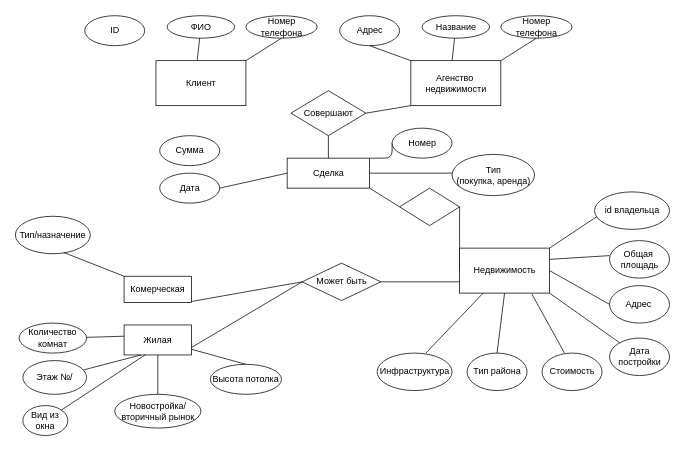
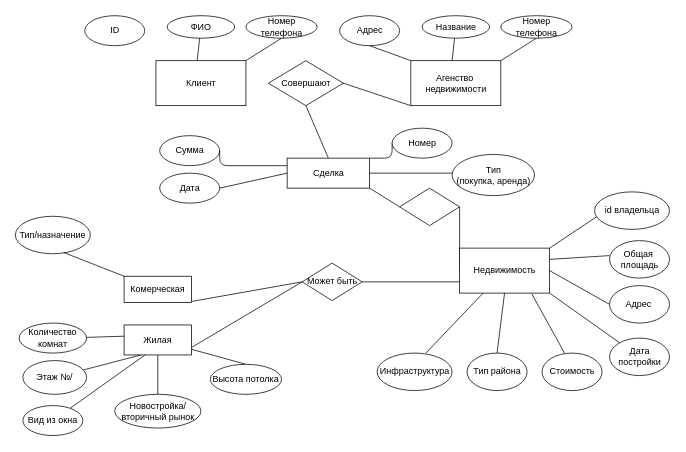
  <mxCell id="0" />
  <mxCell id="1" parent="0" />
  <mxCell id="2" value="Общая&amp;nbsp;&lt;br&gt;площадь" style="ellipse;whiteSpace=wrap;html=1;" vertex="1" parent="1"><mxGeometry x="812.5" y="320" width="80" height="50" as="geometry" /></mxCell>
  <mxCell id="3" value="Клиент" style="rounded=0;whiteSpace=wrap;html=1;" vertex="1" parent="1"><mxGeometry x="207.5" y="80" width="120" height="60" as="geometry" /></mxCell>
  <mxCell id="4" value="" style="endArrow=none;html=1;" edge="1" parent="1" source="5"><mxGeometry width="50" height="50" relative="1" as="geometry"><mxPoint x="262.5" y="80" as="sourcePoint" /><mxPoint x="262.5" y="30" as="targetPoint" /></mxGeometry></mxCell>
  <mxCell id="5" value="ФИО" style="ellipse;whiteSpace=wrap;html=1;" vertex="1" parent="1"><mxGeometry x="222.5" y="20" width="90" height="30" as="geometry" /></mxCell>
  <mxCell id="6" value="" style="endArrow=none;html=1;" edge="1" parent="1" target="5"><mxGeometry width="50" height="50" relative="1" as="geometry"><mxPoint x="262.5" y="80" as="sourcePoint" /><mxPoint x="262.5" y="30" as="targetPoint" /></mxGeometry></mxCell>
  <mxCell id="7" value="Номер телефона" style="ellipse;whiteSpace=wrap;html=1;" vertex="1" parent="1"><mxGeometry x="327.5" y="20" width="95" height="30" as="geometry" /></mxCell>
  <mxCell id="8" value="" style="endArrow=none;html=1;entryX=0.5;entryY=1;entryDx=0;entryDy=0;exitX=1;exitY=0;exitDx=0;exitDy=0;" edge="1" parent="1" source="3" target="7"><mxGeometry width="50" height="50" relative="1" as="geometry"><mxPoint x="272.5" y="90" as="sourcePoint" /><mxPoint x="275.886" y="59.99" as="targetPoint" /></mxGeometry></mxCell>
  <mxCell id="9" value="ID" style="ellipse;whiteSpace=wrap;html=1;" vertex="1" parent="1"><mxGeometry x="112.5" y="20" width="80" height="40" as="geometry" /></mxCell>
  <mxCell id="10" value="Агенство&amp;nbsp;&lt;br&gt;недвижимости" style="rounded=0;whiteSpace=wrap;html=1;" vertex="1" parent="1"><mxGeometry x="547.5" y="80" width="120" height="60" as="geometry" /></mxCell>
  <mxCell id="11" value="" style="endArrow=none;html=1;" edge="1" parent="1" source="12"><mxGeometry width="50" height="50" relative="1" as="geometry"><mxPoint x="602.5" y="80" as="sourcePoint" /><mxPoint x="602.5" y="30" as="targetPoint" /></mxGeometry></mxCell>
  <mxCell id="12" value="Название" style="ellipse;whiteSpace=wrap;html=1;" vertex="1" parent="1"><mxGeometry x="562.5" y="20" width="90" height="30" as="geometry" /></mxCell>
  <mxCell id="13" value="" style="endArrow=none;html=1;" edge="1" parent="1" target="12"><mxGeometry width="50" height="50" relative="1" as="geometry"><mxPoint x="602.5" y="80" as="sourcePoint" /><mxPoint x="602.5" y="30" as="targetPoint" /></mxGeometry></mxCell>
  <mxCell id="14" value="Номер телефона" style="ellipse;whiteSpace=wrap;html=1;" vertex="1" parent="1"><mxGeometry x="667.5" y="20" width="95" height="30" as="geometry" /></mxCell>
  <mxCell id="15" value="" style="endArrow=none;html=1;entryX=0.5;entryY=1;entryDx=0;entryDy=0;exitX=1;exitY=0;exitDx=0;exitDy=0;" edge="1" parent="1" source="10" target="14"><mxGeometry width="50" height="50" relative="1" as="geometry"><mxPoint x="612.5" y="90" as="sourcePoint" /><mxPoint x="615.886" y="59.99" as="targetPoint" /></mxGeometry></mxCell>
  <mxCell id="16" value="Адрес" style="ellipse;whiteSpace=wrap;html=1;" vertex="1" parent="1"><mxGeometry x="452.5" y="20" width="80" height="40" as="geometry" /></mxCell>
  <mxCell id="17" value="" style="endArrow=none;html=1;entryX=0.5;entryY=1;entryDx=0;entryDy=0;exitX=0;exitY=0;exitDx=0;exitDy=0;" edge="1" parent="1" source="10" target="16"><mxGeometry width="50" height="50" relative="1" as="geometry"><mxPoint x="532.5" y="160" as="sourcePoint" /><mxPoint x="582.5" y="110" as="targetPoint" /></mxGeometry></mxCell>
- <mxCell id="18" value="Совершают" style="rhombus;whiteSpace=wrap;html=1;" vertex="1" parent="1"><mxGeometry x="387.5" y="120" width="100" height="60" as="geometry" /></mxCell>
+ <mxCell id="18" value="Совершают" style="rhombus;whiteSpace=wrap;html=1;" vertex="1" parent="1"><mxGeometry x="357.5" y="80" width="100" height="60" as="geometry" /></mxCell>
  <mxCell id="19" value="" style="endArrow=none;html=1;entryX=0;entryY=1;entryDx=0;entryDy=0;exitX=1;exitY=0.5;exitDx=0;exitDy=0;" edge="1" parent="1" source="18" target="10"><mxGeometry width="50" height="50" relative="1" as="geometry"><mxPoint x="492.5" y="150" as="sourcePoint" /><mxPoint x="557.5" y="200" as="targetPoint" /></mxGeometry></mxCell>
  <mxCell id="20" value="" style="endArrow=none;html=1;entryX=0.5;entryY=1;entryDx=0;entryDy=0;exitX=0.5;exitY=0;exitDx=0;exitDy=0;" edge="1" parent="1" source="21" target="18"><mxGeometry width="50" height="50" relative="1" as="geometry"><mxPoint x="442.5" y="250" as="sourcePoint" /><mxPoint x="442.5" y="200" as="targetPoint" /></mxGeometry></mxCell>
  <mxCell id="21" value="Сделка" style="rounded=0;whiteSpace=wrap;html=1;" vertex="1" parent="1"><mxGeometry x="382.5" y="210" width="110" height="40" as="geometry" /></mxCell>
  <mxCell id="22" value="" style="endArrow=none;html=1;exitX=1;exitY=0;exitDx=0;exitDy=0;entryX=0;entryY=0.5;entryDx=0;entryDy=0;" edge="1" parent="1" source="21" target="23"><mxGeometry width="50" height="50" relative="1" as="geometry"><mxPoint x="512.5" y="230" as="sourcePoint" /><mxPoint x="532.5" y="210" as="targetPoint" /><Array as="points"><mxPoint x="522.5" y="210" /></Array></mxGeometry></mxCell>
  <mxCell id="23" value="Номер" style="ellipse;whiteSpace=wrap;html=1;" vertex="1" parent="1"><mxGeometry x="522.5" y="170" width="80" height="40" as="geometry" /></mxCell>
  <mxCell id="24" value="" style="rhombus;whiteSpace=wrap;html=1;" vertex="1" parent="1"><mxGeometry x="532.5" y="250" width="80" height="50" as="geometry" /></mxCell>
  <mxCell id="25" value="" style="endArrow=none;html=1;entryX=0;entryY=0.5;entryDx=0;entryDy=0;" edge="1" parent="1" target="24"><mxGeometry width="50" height="50" relative="1" as="geometry"><mxPoint x="492.5" y="250" as="sourcePoint" /><mxPoint x="542.5" y="200" as="targetPoint" /></mxGeometry></mxCell>
  <mxCell id="26" value="" style="endArrow=none;html=1;exitX=1;exitY=0.5;exitDx=0;exitDy=0;entryX=0;entryY=0.5;entryDx=0;entryDy=0;" edge="1" parent="1" source="24" target="27"><mxGeometry width="50" height="50" relative="1" as="geometry"><mxPoint x="622.5" y="310" as="sourcePoint" /><mxPoint x="662.5" y="275" as="targetPoint" /></mxGeometry></mxCell>
  <mxCell id="27" value="Недвижимость" style="rounded=0;whiteSpace=wrap;html=1;" vertex="1" parent="1"><mxGeometry x="612.5" y="330" width="120" height="60" as="geometry" /></mxCell>
  <mxCell id="28" value="" style="endArrow=none;html=1;exitX=1;exitY=0.25;exitDx=0;exitDy=0;" edge="1" parent="1" source="27"><mxGeometry width="50" height="50" relative="1" as="geometry"><mxPoint x="762.5" y="340" as="sourcePoint" /><mxPoint x="812.5" y="340" as="targetPoint" /></mxGeometry></mxCell>
  <mxCell id="29" value="Адрес&amp;nbsp;" style="ellipse;whiteSpace=wrap;html=1;" vertex="1" parent="1"><mxGeometry x="812.5" y="380" width="80" height="50" as="geometry" /></mxCell>
  <mxCell id="30" value="" style="endArrow=none;html=1;exitX=1;exitY=0.5;exitDx=0;exitDy=0;entryX=0;entryY=0.5;entryDx=0;entryDy=0;" edge="1" parent="1" source="27" target="29"><mxGeometry width="50" height="50" relative="1" as="geometry"><mxPoint x="747.5" y="350" as="sourcePoint" /><mxPoint x="822.5" y="350" as="targetPoint" /></mxGeometry></mxCell>
  <mxCell id="31" value="Дата&lt;br&gt;постройки" style="ellipse;whiteSpace=wrap;html=1;" vertex="1" parent="1"><mxGeometry x="812.5" y="450" width="80" height="50" as="geometry" /></mxCell>
  <mxCell id="32" value="" style="endArrow=none;html=1;entryX=1;entryY=1;entryDx=0;entryDy=0;" edge="1" parent="1" source="31" target="27"><mxGeometry width="50" height="50" relative="1" as="geometry"><mxPoint x="662.5" y="440" as="sourcePoint" /><mxPoint x="712.5" y="390" as="targetPoint" /></mxGeometry></mxCell>
  <mxCell id="33" value="Стоимость" style="ellipse;whiteSpace=wrap;html=1;" vertex="1" parent="1"><mxGeometry x="722.5" y="470" width="80" height="50" as="geometry" /></mxCell>
  <mxCell id="34" value="" style="endArrow=none;html=1;entryX=0.803;entryY=1.019;entryDx=0;entryDy=0;entryPerimeter=0;exitX=0.375;exitY=0;exitDx=0;exitDy=0;exitPerimeter=0;" edge="1" parent="1" source="33" target="27"><mxGeometry width="50" height="50" relative="1" as="geometry"><mxPoint x="662.5" y="450" as="sourcePoint" /><mxPoint x="712.5" y="400" as="targetPoint" /></mxGeometry></mxCell>
  <mxCell id="35" value="Тип района" style="ellipse;whiteSpace=wrap;html=1;" vertex="1" parent="1"><mxGeometry x="622.5" y="470" width="80" height="50" as="geometry" /></mxCell>
  <mxCell id="36" value="" style="endArrow=none;html=1;entryX=0.5;entryY=1;entryDx=0;entryDy=0;exitX=0.5;exitY=0;exitDx=0;exitDy=0;" edge="1" parent="1" source="35" target="27"><mxGeometry width="50" height="50" relative="1" as="geometry"><mxPoint x="662.5" y="450" as="sourcePoint" /><mxPoint x="712.5" y="400" as="targetPoint" /></mxGeometry></mxCell>
  <mxCell id="37" value="Инфраструктура" style="ellipse;whiteSpace=wrap;html=1;" vertex="1" parent="1"><mxGeometry x="502.5" y="470" width="100" height="50" as="geometry" /></mxCell>
  <mxCell id="38" value="" style="endArrow=none;html=1;" edge="1" parent="1" target="27"><mxGeometry width="50" height="50" relative="1" as="geometry"><mxPoint x="567.5" y="470" as="sourcePoint" /><mxPoint x="617.5" y="420" as="targetPoint" /></mxGeometry></mxCell>
  <mxCell id="39" value="" style="endArrow=none;html=1;entryX=0;entryY=0.75;entryDx=0;entryDy=0;" edge="1" parent="1" source="40" target="27"><mxGeometry width="50" height="50" relative="1" as="geometry"><mxPoint x="312.5" y="375" as="sourcePoint" /><mxPoint x="687.5" y="360" as="targetPoint" /></mxGeometry></mxCell>
- <mxCell id="40" value="Может быть" style="rhombus;whiteSpace=wrap;html=1;" vertex="1" parent="1"><mxGeometry x="402.5" y="350" width="105" height="50" as="geometry" /></mxCell>
+ <mxCell id="40" value="Может быть" style="rhombus;whiteSpace=wrap;html=1;" vertex="1" parent="1"><mxGeometry x="402.5" y="350" width="80" height="50" as="geometry" /></mxCell>
  <mxCell id="41" value="" style="endArrow=none;html=1;exitX=0.94;exitY=0.989;exitDx=0;exitDy=0;exitPerimeter=0;entryX=0;entryY=0.5;entryDx=0;entryDy=0;" edge="1" parent="1" source="42" target="40"><mxGeometry width="50" height="50" relative="1" as="geometry"><mxPoint x="265" y="472.5" as="sourcePoint" /><mxPoint x="362.5" y="330" as="targetPoint" /></mxGeometry></mxCell>
  <mxCell id="42" value="Комерческая" style="rounded=0;whiteSpace=wrap;html=1;" vertex="1" parent="1"><mxGeometry x="165" y="367.5" width="90" height="35" as="geometry" /></mxCell>
  <mxCell id="43" value="Жилая" style="rounded=0;whiteSpace=wrap;html=1;" vertex="1" parent="1"><mxGeometry x="165" y="432.5" width="90" height="40" as="geometry" /></mxCell>
  <mxCell id="44" value="" style="endArrow=none;html=1;exitX=1;exitY=0.75;exitDx=0;exitDy=0;entryX=0;entryY=0.5;entryDx=0;entryDy=0;" edge="1" parent="1" source="43" target="40"><mxGeometry width="50" height="50" relative="1" as="geometry"><mxPoint x="375" y="432.5" as="sourcePoint" /><mxPoint x="345" y="472.5" as="targetPoint" /></mxGeometry></mxCell>
  <mxCell id="45" value="" style="endArrow=none;html=1;" edge="1" parent="1" source="46"><mxGeometry width="50" height="50" relative="1" as="geometry"><mxPoint x="105" y="447.5" as="sourcePoint" /><mxPoint x="165" y="447.5" as="targetPoint" /></mxGeometry></mxCell>
  <mxCell id="46" value="Количество комнат" style="ellipse;whiteSpace=wrap;html=1;" vertex="1" parent="1"><mxGeometry x="25" y="430" width="90" height="40" as="geometry" /></mxCell>
  <mxCell id="47" value="Этаж №/" style="ellipse;whiteSpace=wrap;html=1;" vertex="1" parent="1"><mxGeometry x="30" y="480" width="85" height="45" as="geometry" /></mxCell>
  <mxCell id="48" value="" style="endArrow=none;html=1;entryX=0.25;entryY=1;entryDx=0;entryDy=0;" edge="1" parent="1" source="47" target="43"><mxGeometry width="50" height="50" relative="1" as="geometry"><mxPoint x="215" y="472.5" as="sourcePoint" /><mxPoint x="265" y="422.5" as="targetPoint" /></mxGeometry></mxCell>
- <mxCell id="49" value="Вид из окна" style="ellipse;whiteSpace=wrap;html=1;" vertex="1" parent="1"><mxGeometry x="30" y="540" width="60" height="40" as="geometry" /></mxCell>
+ <mxCell id="49" value="Вид из окна" style="ellipse;whiteSpace=wrap;html=1;" vertex="1" parent="1"><mxGeometry x="30" y="540" width="80" height="40" as="geometry" /></mxCell>
  <mxCell id="50" value="" style="endArrow=none;html=1;entryX=0.316;entryY=0.992;entryDx=0;entryDy=0;entryPerimeter=0;" edge="1" parent="1" source="49" target="43"><mxGeometry width="50" height="50" relative="1" as="geometry"><mxPoint x="215" y="472.5" as="sourcePoint" /><mxPoint x="205" y="472.5" as="targetPoint" /></mxGeometry></mxCell>
  <mxCell id="51" value="" style="endArrow=none;html=1;exitX=0.5;exitY=0;exitDx=0;exitDy=0;" edge="1" parent="1" source="52" target="43"><mxGeometry width="50" height="50" relative="1" as="geometry"><mxPoint x="209" y="542.5" as="sourcePoint" /><mxPoint x="265" y="492.5" as="targetPoint" /></mxGeometry></mxCell>
  <mxCell id="52" value="Высота потолка" style="ellipse;whiteSpace=wrap;html=1;" vertex="1" parent="1"><mxGeometry x="280" y="485" width="95" height="40" as="geometry" /></mxCell>
  <mxCell id="53" value="Тип/назначение" style="ellipse;whiteSpace=wrap;html=1;" vertex="1" parent="1"><mxGeometry x="20" y="287.5" width="100" height="50" as="geometry" /></mxCell>
  <mxCell id="54" value="" style="endArrow=none;html=1;entryX=0.646;entryY=0.968;entryDx=0;entryDy=0;entryPerimeter=0;exitX=0;exitY=0;exitDx=0;exitDy=0;" edge="1" parent="1" source="42" target="53"><mxGeometry width="50" height="50" relative="1" as="geometry"><mxPoint x="235" y="412.5" as="sourcePoint" /><mxPoint x="285" y="362.5" as="targetPoint" /></mxGeometry></mxCell>
  <mxCell id="55" value="" style="endArrow=none;html=1;exitX=1;exitY=0.5;exitDx=0;exitDy=0;" edge="1" parent="1" source="21"><mxGeometry width="50" height="50" relative="1" as="geometry"><mxPoint x="432.5" y="360" as="sourcePoint" /><mxPoint x="602.5" y="230" as="targetPoint" /></mxGeometry></mxCell>
  <mxCell id="56" value="" style="endArrow=none;html=1;" edge="1" parent="1"><mxGeometry width="50" height="50" relative="1" as="geometry"><mxPoint x="732.5" y="330" as="sourcePoint" /><mxPoint x="822.5" y="270" as="targetPoint" /></mxGeometry></mxCell>
  <mxCell id="57" value="id владельца" style="ellipse;whiteSpace=wrap;html=1;" vertex="1" parent="1"><mxGeometry x="792.5" y="255" width="100" height="50" as="geometry" /></mxCell>
  <mxCell id="58" value="Тип &lt;br&gt;(покупка, аренда)" style="ellipse;whiteSpace=wrap;html=1;" vertex="1" parent="1"><mxGeometry x="602.5" y="205" width="110" height="55" as="geometry" /></mxCell>
  <mxCell id="59" value="Сумма" style="ellipse;whiteSpace=wrap;html=1;" vertex="1" parent="1"><mxGeometry x="212.5" y="180" width="80" height="40" as="geometry" /></mxCell>
+ <mxCell id="60" value="" style="endArrow=none;html=1;entryX=0;entryY=0.25;entryDx=0;entryDy=0;exitX=1;exitY=0.5;exitDx=0;exitDy=0;" edge="1" parent="1" source="59" target="21"><mxGeometry width="50" height="50" relative="1" as="geometry"><mxPoint x="352.5" y="350" as="sourcePoint" /><mxPoint x="402.5" y="300" as="targetPoint" /><Array as="points"><mxPoint x="292.5" y="220" /></Array></mxGeometry></mxCell>
  <mxCell id="61" value="Дата" style="ellipse;whiteSpace=wrap;html=1;" vertex="1" parent="1"><mxGeometry x="212.5" y="230" width="80" height="40" as="geometry" /></mxCell>
  <mxCell id="62" value="" style="endArrow=none;html=1;entryX=0;entryY=0.5;entryDx=0;entryDy=0;exitX=1;exitY=0.5;exitDx=0;exitDy=0;" edge="1" parent="1" source="61" target="21"><mxGeometry width="50" height="50" relative="1" as="geometry"><mxPoint x="352.5" y="350" as="sourcePoint" /><mxPoint x="402.5" y="300" as="targetPoint" /></mxGeometry></mxCell>
  <mxCell id="63" value="" style="endArrow=none;html=1;entryX=0.5;entryY=1;entryDx=0;entryDy=0;" edge="1" parent="1" target="43"><mxGeometry width="50" height="50" relative="1" as="geometry"><mxPoint x="210" y="530" as="sourcePoint" /><mxPoint x="420" y="530" as="targetPoint" /></mxGeometry></mxCell>
  <mxCell id="64" value="Новостройка/&lt;br&gt;вторичный рынок" style="ellipse;whiteSpace=wrap;html=1;" vertex="1" parent="1"><mxGeometry x="152.5" y="525" width="115" height="45" as="geometry" /></mxCell>
